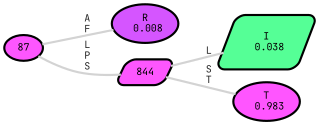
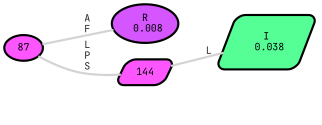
  graph {
    fontname="JetBrains Mono"
    rankdir=LR
    ranksep="0 equally"
    splines=straight
    node [color=black fillcolor="#fd56fe" fontcolor=black fontname="JetBrains Mono" penwidth=3 shape=ellipse style="filled, rounded"]
    edge [color=lightgray fontcolor=grey14 fontname="JetBrains Mono" fontweight=bold penwidth=3]
    n1 [fillcolor="#d555ff" label="R\n 0.008"]
    n2 [label=87]
-   n3 [label=844 shape=parallelogram]
+   n3 [label=144 shape=parallelogram]
    n4 [fillcolor="#55ff96" label="I\n 0.038" shape=parallelogram]
-   n5 [fillcolor="#ff55ff" label="T\n 0.983"]
    subgraph sub_1 {
      rank=same
    }
    n2 -- n1 [label=" A\n F"]
    n2 -- n3 [label=" L\n P\n S"]
    n3 -- n4 [label=" L"]
-   n3 -- n5 [label=" S\n T"]
  }
